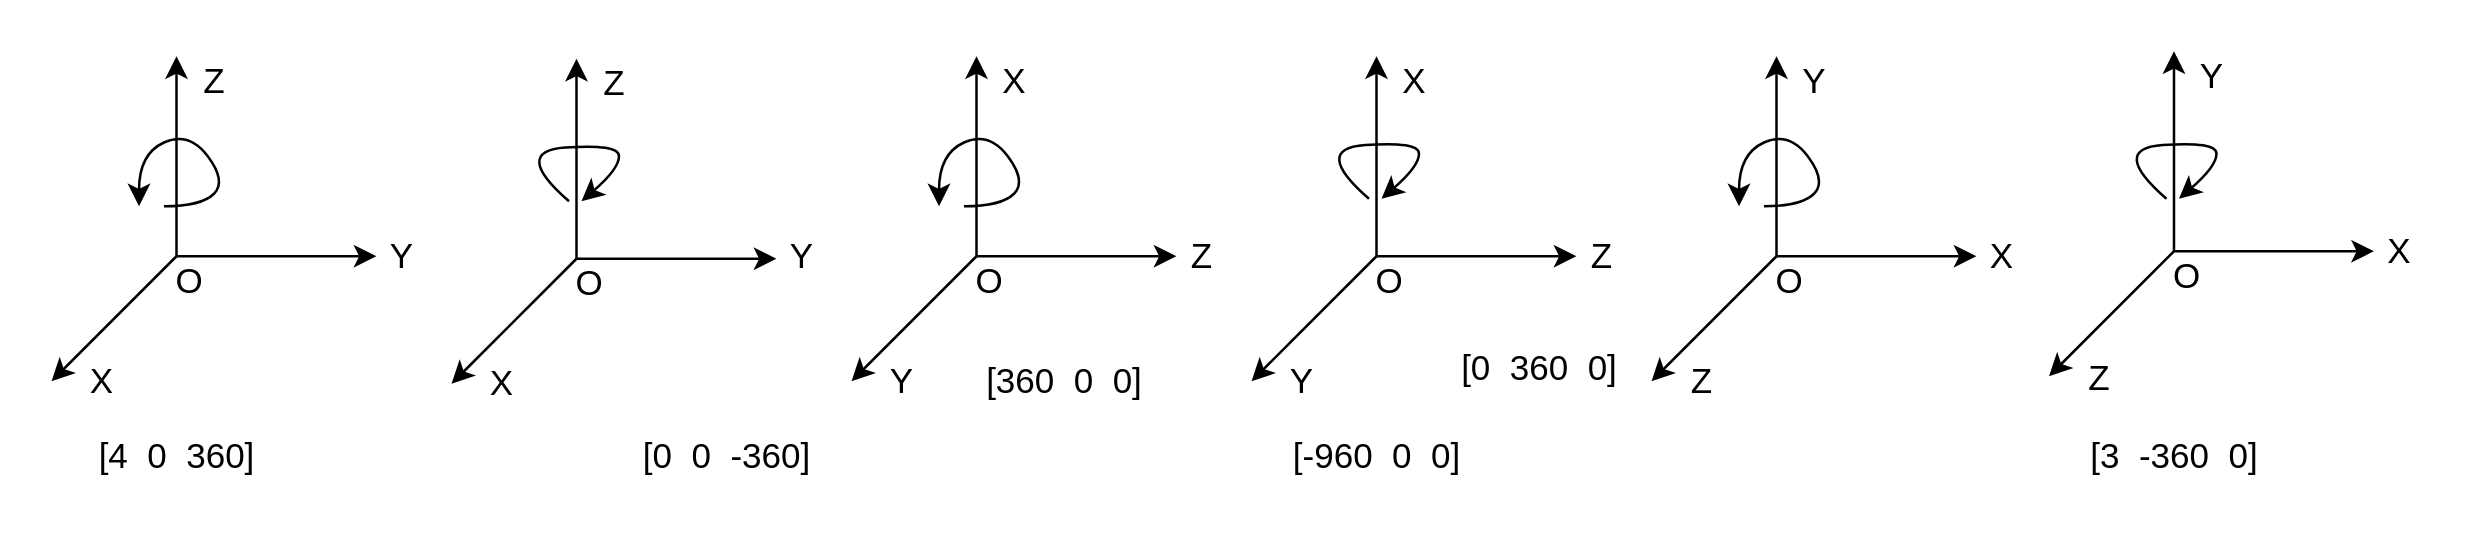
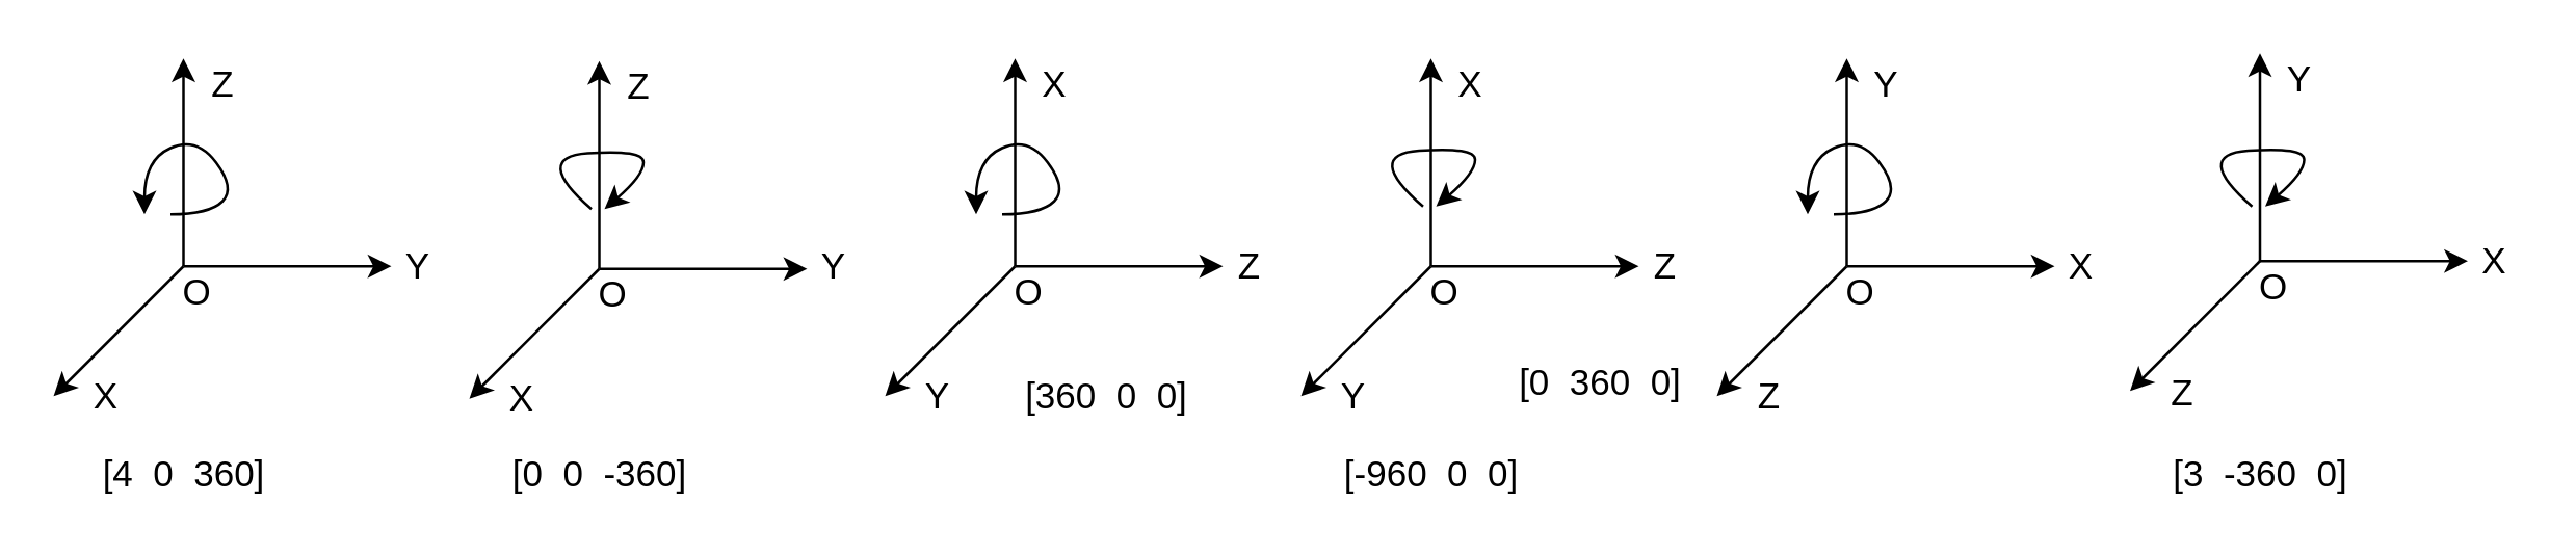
  <mxCell id="0" />
  <mxCell id="1" parent="0" />
  <mxCell id="2" value="" style="endArrow=classic;html=1;rounded=0;" edge="1" parent="1"><mxGeometry width="50" height="50" relative="1" as="geometry"><mxPoint x="390" y="102" as="sourcePoint" /><mxPoint x="390" y="22" as="targetPoint" /></mxGeometry></mxCell>
  <mxCell id="3" value="" style="endArrow=classic;html=1;rounded=0;" edge="1" parent="1"><mxGeometry width="50" height="50" relative="1" as="geometry"><mxPoint x="390" y="102" as="sourcePoint" /><mxPoint x="470" y="102" as="targetPoint" /></mxGeometry></mxCell>
  <mxCell id="4" value="" style="endArrow=classic;html=1;rounded=0;" edge="1" parent="1"><mxGeometry width="50" height="50" relative="1" as="geometry"><mxPoint x="390" y="102" as="sourcePoint" /><mxPoint x="340" y="152" as="targetPoint" /></mxGeometry></mxCell>
  <mxCell id="5" value="&lt;font style=&quot;font-size: 14px&quot;&gt;X&lt;/font&gt;" style="text;html=1;align=center;verticalAlign=middle;resizable=0;points=[];autosize=1;strokeColor=none;fillColor=none;" vertex="1" parent="1"><mxGeometry x="395" y="22" width="20" height="20" as="geometry" /></mxCell>
  <mxCell id="6" value="&lt;font style=&quot;font-size: 14px&quot;&gt;Z&lt;/font&gt;" style="text;html=1;align=center;verticalAlign=middle;resizable=0;points=[];autosize=1;strokeColor=none;fillColor=none;" vertex="1" parent="1"><mxGeometry x="470" y="92" width="20" height="20" as="geometry" /></mxCell>
  <mxCell id="7" value="&lt;font style=&quot;font-size: 14px&quot;&gt;Y&lt;/font&gt;" style="text;html=1;align=center;verticalAlign=middle;resizable=0;points=[];autosize=1;strokeColor=none;fillColor=none;" vertex="1" parent="1"><mxGeometry x="350" y="142" width="20" height="20" as="geometry" /></mxCell>
  <mxCell id="8" value="" style="endArrow=classic;html=1;fontSize=14;curved=1;" edge="1" parent="1"><mxGeometry width="50" height="50" relative="1" as="geometry"><mxPoint x="385" y="82" as="sourcePoint" /><mxPoint x="375" y="82" as="targetPoint" /><Array as="points"><mxPoint x="400" y="82" /><mxPoint x="410" y="72" /><mxPoint x="395" y="52" /><mxPoint x="375" y="61" /></Array></mxGeometry></mxCell>
  <mxCell id="9" value="O" style="text;html=1;align=center;verticalAlign=middle;resizable=0;points=[];autosize=1;strokeColor=none;fillColor=none;fontSize=14;" vertex="1" parent="1"><mxGeometry x="380" y="102" width="30" height="20" as="geometry" /></mxCell>
  <mxCell id="10" value="" style="endArrow=classic;html=1;rounded=0;" edge="1" parent="1"><mxGeometry width="50" height="50" relative="1" as="geometry"><mxPoint x="550" y="102" as="sourcePoint" /><mxPoint x="550" y="22" as="targetPoint" /></mxGeometry></mxCell>
  <mxCell id="11" value="" style="endArrow=classic;html=1;rounded=0;" edge="1" parent="1"><mxGeometry width="50" height="50" relative="1" as="geometry"><mxPoint x="550" y="102" as="sourcePoint" /><mxPoint x="630" y="102" as="targetPoint" /></mxGeometry></mxCell>
  <mxCell id="12" value="" style="endArrow=classic;html=1;rounded=0;" edge="1" parent="1"><mxGeometry width="50" height="50" relative="1" as="geometry"><mxPoint x="550" y="102" as="sourcePoint" /><mxPoint x="500" y="152" as="targetPoint" /></mxGeometry></mxCell>
  <mxCell id="13" value="&lt;font style=&quot;font-size: 14px&quot;&gt;X&lt;/font&gt;" style="text;html=1;align=center;verticalAlign=middle;resizable=0;points=[];autosize=1;strokeColor=none;fillColor=none;" vertex="1" parent="1"><mxGeometry x="555" y="22" width="20" height="20" as="geometry" /></mxCell>
  <mxCell id="14" value="&lt;font style=&quot;font-size: 14px&quot;&gt;Z&lt;/font&gt;" style="text;html=1;align=center;verticalAlign=middle;resizable=0;points=[];autosize=1;strokeColor=none;fillColor=none;" vertex="1" parent="1"><mxGeometry x="630" y="92" width="20" height="20" as="geometry" /></mxCell>
  <mxCell id="15" value="&lt;font style=&quot;font-size: 14px&quot;&gt;Y&lt;/font&gt;" style="text;html=1;align=center;verticalAlign=middle;resizable=0;points=[];autosize=1;strokeColor=none;fillColor=none;" vertex="1" parent="1"><mxGeometry x="510" y="142" width="20" height="20" as="geometry" /></mxCell>
  <mxCell id="16" value="O" style="text;html=1;align=center;verticalAlign=middle;resizable=0;points=[];autosize=1;strokeColor=none;fillColor=none;fontSize=14;" vertex="1" parent="1"><mxGeometry x="540" y="102" width="30" height="20" as="geometry" /></mxCell>
  <mxCell id="17" value="" style="endArrow=classic;html=1;rounded=0;" edge="1" parent="1"><mxGeometry width="50" height="50" relative="1" as="geometry"><mxPoint x="70" y="102" as="sourcePoint" /><mxPoint x="70" y="22" as="targetPoint" /></mxGeometry></mxCell>
  <mxCell id="18" value="" style="endArrow=classic;html=1;rounded=0;" edge="1" parent="1"><mxGeometry width="50" height="50" relative="1" as="geometry"><mxPoint x="70" y="102" as="sourcePoint" /><mxPoint x="150" y="102" as="targetPoint" /></mxGeometry></mxCell>
  <mxCell id="19" value="" style="endArrow=classic;html=1;rounded=0;" edge="1" parent="1"><mxGeometry width="50" height="50" relative="1" as="geometry"><mxPoint x="70" y="102" as="sourcePoint" /><mxPoint x="20" y="152" as="targetPoint" /></mxGeometry></mxCell>
  <mxCell id="20" value="&lt;font style=&quot;font-size: 14px&quot;&gt;Z&lt;/font&gt;" style="text;html=1;align=center;verticalAlign=middle;resizable=0;points=[];autosize=1;strokeColor=none;fillColor=none;" vertex="1" parent="1"><mxGeometry x="75" y="22" width="20" height="20" as="geometry" /></mxCell>
  <mxCell id="21" value="&lt;font style=&quot;font-size: 14px&quot;&gt;X&lt;/font&gt;" style="text;html=1;align=center;verticalAlign=middle;resizable=0;points=[];autosize=1;strokeColor=none;fillColor=none;" vertex="1" parent="1"><mxGeometry x="30" y="142" width="20" height="20" as="geometry" /></mxCell>
  <mxCell id="22" value="" style="endArrow=classic;html=1;fontSize=14;curved=1;" edge="1" parent="1"><mxGeometry width="50" height="50" relative="1" as="geometry"><mxPoint x="65" y="82" as="sourcePoint" /><mxPoint x="55" y="82" as="targetPoint" /><Array as="points"><mxPoint x="80" y="82" /><mxPoint x="90" y="72" /><mxPoint x="75" y="52" /><mxPoint x="55" y="61" /></Array></mxGeometry></mxCell>
  <mxCell id="23" value="O" style="text;html=1;align=center;verticalAlign=middle;resizable=0;points=[];autosize=1;strokeColor=none;fillColor=none;fontSize=14;" vertex="1" parent="1"><mxGeometry x="60" y="102" width="30" height="20" as="geometry" /></mxCell>
  <mxCell id="24" value="" style="endArrow=classic;html=1;rounded=0;" edge="1" parent="1"><mxGeometry width="50" height="50" relative="1" as="geometry"><mxPoint x="230" y="103" as="sourcePoint" /><mxPoint x="230" y="23" as="targetPoint" /></mxGeometry></mxCell>
  <mxCell id="25" value="" style="endArrow=classic;html=1;rounded=0;" edge="1" parent="1"><mxGeometry width="50" height="50" relative="1" as="geometry"><mxPoint x="230" y="103" as="sourcePoint" /><mxPoint x="310" y="103" as="targetPoint" /></mxGeometry></mxCell>
  <mxCell id="26" value="" style="endArrow=classic;html=1;rounded=0;" edge="1" parent="1"><mxGeometry width="50" height="50" relative="1" as="geometry"><mxPoint x="230" y="103" as="sourcePoint" /><mxPoint x="180" y="153" as="targetPoint" /></mxGeometry></mxCell>
  <mxCell id="27" value="&lt;font style=&quot;font-size: 14px&quot;&gt;Z&lt;/font&gt;" style="text;html=1;align=center;verticalAlign=middle;resizable=0;points=[];autosize=1;strokeColor=none;fillColor=none;" vertex="1" parent="1"><mxGeometry x="235" y="23" width="20" height="20" as="geometry" /></mxCell>
  <mxCell id="28" value="&lt;font style=&quot;font-size: 14px&quot;&gt;X&lt;/font&gt;" style="text;html=1;align=center;verticalAlign=middle;resizable=0;points=[];autosize=1;strokeColor=none;fillColor=none;" vertex="1" parent="1"><mxGeometry x="190" y="143" width="20" height="20" as="geometry" /></mxCell>
  <mxCell id="29" value="O" style="text;html=1;align=center;verticalAlign=middle;resizable=0;points=[];autosize=1;strokeColor=none;fillColor=none;fontSize=14;" vertex="1" parent="1"><mxGeometry x="220" y="103" width="30" height="20" as="geometry" /></mxCell>
  <mxCell id="30" value="" style="endArrow=classic;html=1;rounded=0;" edge="1" parent="1"><mxGeometry width="50" height="50" relative="1" as="geometry"><mxPoint x="710" y="102" as="sourcePoint" /><mxPoint x="710" y="22" as="targetPoint" /></mxGeometry></mxCell>
  <mxCell id="31" value="" style="endArrow=classic;html=1;rounded=0;" edge="1" parent="1"><mxGeometry width="50" height="50" relative="1" as="geometry"><mxPoint x="710" y="102" as="sourcePoint" /><mxPoint x="790" y="102" as="targetPoint" /></mxGeometry></mxCell>
  <mxCell id="32" value="" style="endArrow=classic;html=1;rounded=0;" edge="1" parent="1"><mxGeometry width="50" height="50" relative="1" as="geometry"><mxPoint x="710" y="102" as="sourcePoint" /><mxPoint x="660" y="152" as="targetPoint" /></mxGeometry></mxCell>
  <mxCell id="33" value="&lt;font style=&quot;font-size: 14px&quot;&gt;Y&lt;/font&gt;" style="text;html=1;align=center;verticalAlign=middle;resizable=0;points=[];autosize=1;strokeColor=none;fillColor=none;" vertex="1" parent="1"><mxGeometry x="715" y="22" width="20" height="20" as="geometry" /></mxCell>
  <mxCell id="34" value="&lt;font style=&quot;font-size: 14px&quot;&gt;X&lt;/font&gt;" style="text;html=1;align=center;verticalAlign=middle;resizable=0;points=[];autosize=1;strokeColor=none;fillColor=none;" vertex="1" parent="1"><mxGeometry x="790" y="92" width="20" height="20" as="geometry" /></mxCell>
  <mxCell id="35" value="&lt;font style=&quot;font-size: 14px&quot;&gt;Z&lt;/font&gt;" style="text;html=1;align=center;verticalAlign=middle;resizable=0;points=[];autosize=1;strokeColor=none;fillColor=none;" vertex="1" parent="1"><mxGeometry x="670" y="142" width="20" height="20" as="geometry" /></mxCell>
  <mxCell id="36" value="" style="endArrow=classic;html=1;fontSize=14;curved=1;" edge="1" parent="1"><mxGeometry width="50" height="50" relative="1" as="geometry"><mxPoint x="705" y="82" as="sourcePoint" /><mxPoint x="695" y="82" as="targetPoint" /><Array as="points"><mxPoint x="720" y="82" /><mxPoint x="730" y="72" /><mxPoint x="715" y="52" /><mxPoint x="695" y="61" /></Array></mxGeometry></mxCell>
  <mxCell id="37" value="O" style="text;html=1;align=center;verticalAlign=middle;resizable=0;points=[];autosize=1;strokeColor=none;fillColor=none;fontSize=14;" vertex="1" parent="1"><mxGeometry x="700" y="102" width="30" height="20" as="geometry" /></mxCell>
  <mxCell id="38" value="" style="endArrow=classic;html=1;rounded=0;" edge="1" parent="1"><mxGeometry width="50" height="50" relative="1" as="geometry"><mxPoint x="869" y="100" as="sourcePoint" /><mxPoint x="869" y="20" as="targetPoint" /></mxGeometry></mxCell>
  <mxCell id="39" value="" style="endArrow=classic;html=1;rounded=0;" edge="1" parent="1"><mxGeometry width="50" height="50" relative="1" as="geometry"><mxPoint x="869" y="100" as="sourcePoint" /><mxPoint x="949" y="100" as="targetPoint" /></mxGeometry></mxCell>
  <mxCell id="40" value="" style="endArrow=classic;html=1;rounded=0;" edge="1" parent="1"><mxGeometry width="50" height="50" relative="1" as="geometry"><mxPoint x="869" y="100" as="sourcePoint" /><mxPoint x="819" y="150" as="targetPoint" /></mxGeometry></mxCell>
  <mxCell id="41" value="&lt;font style=&quot;font-size: 14px&quot;&gt;Y&lt;/font&gt;" style="text;html=1;align=center;verticalAlign=middle;resizable=0;points=[];autosize=1;strokeColor=none;fillColor=none;" vertex="1" parent="1"><mxGeometry x="874" y="20" width="20" height="20" as="geometry" /></mxCell>
  <mxCell id="42" value="&lt;font style=&quot;font-size: 14px&quot;&gt;X&lt;/font&gt;" style="text;html=1;align=center;verticalAlign=middle;resizable=0;points=[];autosize=1;strokeColor=none;fillColor=none;" vertex="1" parent="1"><mxGeometry x="949" y="90" width="20" height="20" as="geometry" /></mxCell>
  <mxCell id="43" value="&lt;font style=&quot;font-size: 14px&quot;&gt;Z&lt;/font&gt;" style="text;html=1;align=center;verticalAlign=middle;resizable=0;points=[];autosize=1;strokeColor=none;fillColor=none;" vertex="1" parent="1"><mxGeometry x="829" y="141" width="20" height="20" as="geometry" /></mxCell>
  <mxCell id="44" value="O" style="text;html=1;align=center;verticalAlign=middle;resizable=0;points=[];autosize=1;strokeColor=none;fillColor=none;fontSize=14;" vertex="1" parent="1"><mxGeometry x="859" y="100" width="30" height="20" as="geometry" /></mxCell>
  <mxCell id="45" value="" style="curved=1;endArrow=classic;html=1;fontSize=14;" edge="1" parent="1"><mxGeometry width="50" height="50" relative="1" as="geometry"><mxPoint x="227" y="80" as="sourcePoint" /><mxPoint x="232" y="80" as="targetPoint" /><Array as="points"><mxPoint x="204" y="60" /><mxPoint x="247" y="57" /><mxPoint x="247" y="67" /></Array></mxGeometry></mxCell>
  <mxCell id="46" value="" style="curved=1;endArrow=classic;html=1;fontSize=14;" edge="1" parent="1"><mxGeometry width="50" height="50" relative="1" as="geometry"><mxPoint x="547" y="79" as="sourcePoint" /><mxPoint x="552" y="79" as="targetPoint" /><Array as="points"><mxPoint x="524" y="59" /><mxPoint x="567" y="56" /><mxPoint x="567" y="66" /></Array></mxGeometry></mxCell>
  <mxCell id="47" value="" style="curved=1;endArrow=classic;html=1;fontSize=14;" edge="1" parent="1"><mxGeometry width="50" height="50" relative="1" as="geometry"><mxPoint x="866" y="79" as="sourcePoint" /><mxPoint x="871" y="79" as="targetPoint" /><Array as="points"><mxPoint x="843" y="59" /><mxPoint x="886" y="56" /><mxPoint x="886" y="66" /></Array></mxGeometry></mxCell>
  <mxCell id="48" value="[4&amp;nbsp; 0&amp;nbsp; 360]" style="text;html=1;align=center;verticalAlign=middle;resizable=0;points=[];autosize=1;strokeColor=none;fillColor=none;fontSize=14;" vertex="1" parent="1"><mxGeometry x="30" y="172" width="80" height="20" as="geometry" /></mxCell>
- <mxCell id="49" value="[0&amp;nbsp; 0&amp;nbsp; -360]" style="text;html=1;align=center;verticalAlign=middle;resizable=0;points=[];autosize=1;strokeColor=none;fillColor=none;fontSize=14;" vertex="1" parent="1"><mxGeometry x="250" y="172" width="80" height="20" as="geometry" /></mxCell>
+ <mxCell id="49" value="[0&amp;nbsp; 0&amp;nbsp; -360]" style="text;html=1;align=center;verticalAlign=middle;resizable=0;points=[];autosize=1;strokeColor=none;fillColor=none;fontSize=14;" vertex="1" parent="1"><mxGeometry x="190" y="172" width="80" height="20" as="geometry" /></mxCell>
  <mxCell id="50" value="[360&amp;nbsp; 0&amp;nbsp; 0]" style="text;html=1;align=center;verticalAlign=middle;resizable=0;points=[];autosize=1;strokeColor=none;fillColor=none;fontSize=14;" vertex="1" parent="1"><mxGeometry x="385" y="142" width="80" height="20" as="geometry" /></mxCell>
  <mxCell id="51" value="[-960&amp;nbsp; 0&amp;nbsp; 0]" style="text;html=1;align=center;verticalAlign=middle;resizable=0;points=[];autosize=1;strokeColor=none;fillColor=none;fontSize=14;" vertex="1" parent="1"><mxGeometry x="510" y="172" width="80" height="20" as="geometry" /></mxCell>
  <mxCell id="52" value="[0&amp;nbsp; 360&amp;nbsp; 0]" style="text;html=1;align=center;verticalAlign=middle;resizable=0;points=[];autosize=1;strokeColor=none;fillColor=none;fontSize=14;" vertex="1" parent="1"><mxGeometry x="575" y="137" width="80" height="20" as="geometry" /></mxCell>
  <mxCell id="53" value="[3&amp;nbsp; -360&amp;nbsp; 0]" style="text;html=1;align=center;verticalAlign=middle;resizable=0;points=[];autosize=1;strokeColor=none;fillColor=none;fontSize=14;" vertex="1" parent="1"><mxGeometry x="829" y="172" width="80" height="20" as="geometry" /></mxCell>
  <mxCell id="54" value="Y" style="text;html=1;align=center;verticalAlign=middle;resizable=0;points=[];autosize=1;strokeColor=none;fillColor=none;fontSize=14;" vertex="1" parent="1"><mxGeometry x="150" y="92" width="20" height="20" as="geometry" /></mxCell>
  <mxCell id="55" value="Y" style="text;html=1;align=center;verticalAlign=middle;resizable=0;points=[];autosize=1;strokeColor=none;fillColor=none;fontSize=14;" vertex="1" parent="1"><mxGeometry x="310" y="92" width="20" height="20" as="geometry" /></mxCell>
